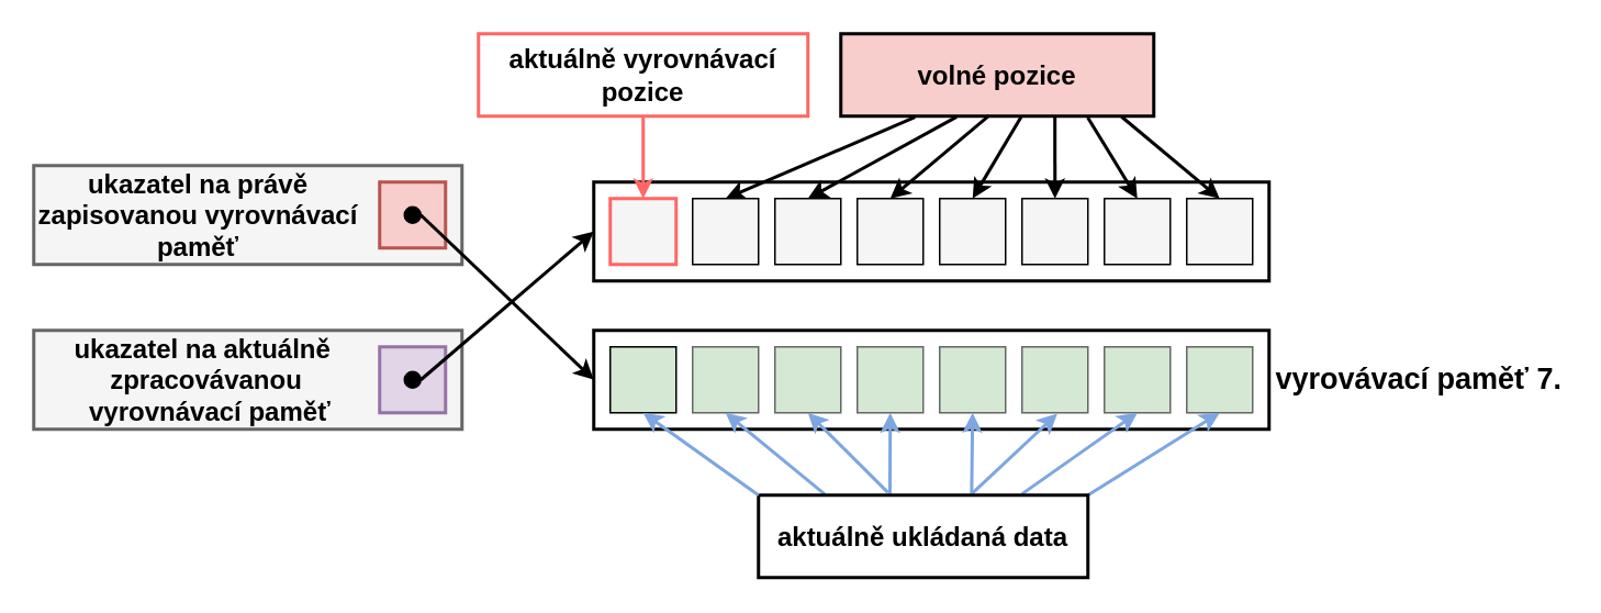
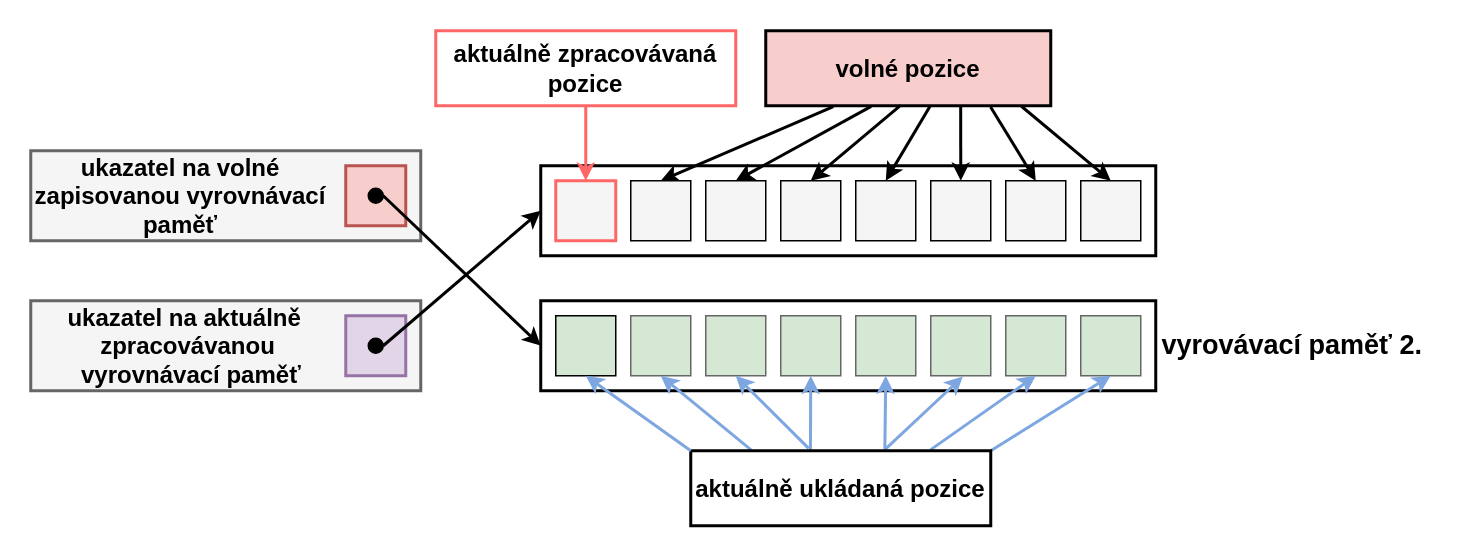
  <mxCell id="0" />
  <mxCell id="1" parent="0" />
  <mxCell id="2" value="" style="rounded=0;whiteSpace=wrap;html=1;strokeWidth=2;" parent="1" vertex="1"><mxGeometry x="360" y="200" width="410" height="60" as="geometry" /></mxCell>
  <mxCell id="3" value="" style="rounded=0;whiteSpace=wrap;html=1;fillColor=#D5E8D4;strokeColor=#666666;fontColor=#333333;" parent="1" vertex="1"><mxGeometry x="570" y="210" width="40" height="40" as="geometry" /></mxCell>
  <mxCell id="4" value="" style="rounded=0;whiteSpace=wrap;html=1;strokeWidth=2;" parent="1" vertex="1"><mxGeometry x="360" y="110" width="410" height="60" as="geometry" /></mxCell>
  <mxCell id="5" value="" style="rounded=0;whiteSpace=wrap;html=1;fillColor=#F5F5F5;strokeColor=#000000;" parent="1" vertex="1"><mxGeometry x="720" y="120" width="40" height="40" as="geometry" /></mxCell>
  <mxCell id="6" value="" style="rounded=0;whiteSpace=wrap;html=1;fillColor=#F5F5F5;strokeColor=#000000;" parent="1" vertex="1"><mxGeometry x="620" y="120" width="40" height="40" as="geometry" /></mxCell>
  <mxCell id="7" value="" style="rounded=0;whiteSpace=wrap;html=1;fillColor=#F5F5F5;strokeColor=#000000;" parent="1" vertex="1"><mxGeometry x="670" y="120" width="40" height="40" as="geometry" /></mxCell>
  <mxCell id="8" value="" style="rounded=0;whiteSpace=wrap;html=1;fillColor=#F5F5F5;strokeColor=#000000;" parent="1" vertex="1"><mxGeometry x="520" y="120" width="40" height="40" as="geometry" /></mxCell>
  <mxCell id="9" value="" style="rounded=0;whiteSpace=wrap;html=1;fillColor=#F5F5F5;strokeColor=#000000;" parent="1" vertex="1"><mxGeometry x="570" y="120" width="40" height="40" as="geometry" /></mxCell>
  <mxCell id="10" value="" style="endArrow=classic;html=1;rounded=0;entryX=0.5;entryY=0;entryDx=0;entryDy=0;fillColor=#f8cecc;strokeColor=#FF6666;exitX=0.5;exitY=1;exitDx=0;exitDy=0;strokeWidth=2;" parent="1" source="42" target="43" edge="1"><mxGeometry width="50" height="50" relative="1" as="geometry"><mxPoint x="190" y="0" as="sourcePoint" /><mxPoint x="270" y="60" as="targetPoint" /></mxGeometry></mxCell>
  <mxCell id="11" value="" style="endArrow=classic;html=1;rounded=0;entryX=0.5;entryY=0;entryDx=0;entryDy=0;fillColor=#dae8fc;strokeColor=#000000;exitX=0.237;exitY=1.012;exitDx=0;exitDy=0;exitPerimeter=0;strokeWidth=2;" parent="1" source="16" target="45" edge="1"><mxGeometry width="50" height="50" relative="1" as="geometry"><mxPoint x="500" y="60" as="sourcePoint" /><mxPoint x="530" y="170" as="targetPoint" /></mxGeometry></mxCell>
  <mxCell id="12" value="" style="endArrow=classic;html=1;rounded=0;exitX=0.578;exitY=0.997;exitDx=0;exitDy=0;entryX=0.5;entryY=0;entryDx=0;entryDy=0;fillColor=#fff2cc;strokeColor=#000000;exitPerimeter=0;strokeWidth=2;" parent="1" source="16" target="9" edge="1"><mxGeometry width="50" height="50" relative="1" as="geometry"><mxPoint x="620" y="60" as="sourcePoint" /><mxPoint x="660" y="170" as="targetPoint" /></mxGeometry></mxCell>
  <mxCell id="13" value="" style="endArrow=classic;html=1;rounded=0;exitX=0.684;exitY=1;exitDx=0;exitDy=0;entryX=0.5;entryY=0;entryDx=0;entryDy=0;fillColor=#fff2cc;strokeColor=#000000;exitPerimeter=0;strokeWidth=2;" parent="1" source="16" target="6" edge="1"><mxGeometry width="50" height="50" relative="1" as="geometry"><mxPoint x="641.42" y="61.38" as="sourcePoint" /><mxPoint x="660" y="170" as="targetPoint" /></mxGeometry></mxCell>
  <mxCell id="14" value="" style="endArrow=classic;html=1;rounded=0;exitX=0.789;exitY=1.016;exitDx=0;exitDy=0;entryX=0.5;entryY=0;entryDx=0;entryDy=0;fillColor=#fff2cc;strokeColor=#000000;exitPerimeter=0;strokeWidth=2;" parent="1" source="16" target="7" edge="1"><mxGeometry width="50" height="50" relative="1" as="geometry"><mxPoint x="665" y="60" as="sourcePoint" /><mxPoint x="650" y="130" as="targetPoint" /></mxGeometry></mxCell>
  <mxCell id="15" value="" style="endArrow=classic;html=1;rounded=0;exitX=0.897;exitY=1.007;exitDx=0;exitDy=0;entryX=0.5;entryY=0;entryDx=0;entryDy=0;fillColor=#fff2cc;strokeColor=#000000;exitPerimeter=0;strokeWidth=2;" parent="1" source="16" target="5" edge="1"><mxGeometry width="50" height="50" relative="1" as="geometry"><mxPoint x="710" y="60" as="sourcePoint" /><mxPoint x="700" y="130" as="targetPoint" /></mxGeometry></mxCell>
  <mxCell id="16" value="&lt;b&gt;&lt;font style=&quot;font-size: 16px;&quot;&gt;volné pozice&lt;/font&gt;&lt;/b&gt;" style="rounded=0;whiteSpace=wrap;html=1;strokeColor=#000000;strokeWidth=2;fillColor=#f8cecc;" parent="1" vertex="1"><mxGeometry x="510" y="20" width="190" height="50" as="geometry" /></mxCell>
  <mxCell id="17" value="" style="rounded=0;whiteSpace=wrap;html=1;fillColor=#f5f5f5;fontColor=#333333;strokeColor=#666666;strokeWidth=2;" parent="1" vertex="1"><mxGeometry x="20" y="200" width="260" height="60" as="geometry" /></mxCell>
  <mxCell id="18" value="&lt;b&gt;&lt;font style=&quot;font-size: 16px;&quot;&gt;ukazatel na aktuálně&amp;nbsp;&lt;/font&gt;&lt;/b&gt;&lt;div&gt;&lt;b&gt;&lt;font style=&quot;font-size: 16px;&quot;&gt;zpracovávanou&lt;/font&gt;&lt;/b&gt;&lt;div&gt;&lt;b&gt;&lt;font style=&quot;font-size: 16px;&quot;&gt;&amp;nbsp;vyrovnávací paměť&lt;/font&gt;&lt;/b&gt;&lt;/div&gt;&lt;/div&gt;" style="text;html=1;align=center;verticalAlign=middle;whiteSpace=wrap;rounded=0;" parent="1" vertex="1"><mxGeometry x="20" y="200" width="210" height="60" as="geometry" /></mxCell>
  <mxCell id="19" value="" style="rounded=0;whiteSpace=wrap;html=1;fillColor=#e1d5e7;strokeColor=#9673a6;strokeWidth=2;" parent="1" vertex="1"><mxGeometry x="230" y="210" width="40" height="40" as="geometry" /></mxCell>
  <mxCell id="20" value="" style="endArrow=classic;html=1;rounded=0;exitX=1;exitY=0.5;exitDx=0;exitDy=0;entryX=0;entryY=0.5;entryDx=0;entryDy=0;strokeWidth=2;" parent="1" source="21" target="4" edge="1"><mxGeometry width="50" height="50" relative="1" as="geometry"><mxPoint x="230" y="250" as="sourcePoint" /><mxPoint x="350" y="150" as="targetPoint" /></mxGeometry></mxCell>
  <mxCell id="21" value="" style="ellipse;whiteSpace=wrap;html=1;aspect=fixed;fillColor=#000000;" parent="1" vertex="1"><mxGeometry x="245" y="225" width="10" height="10" as="geometry" /></mxCell>
  <mxCell id="22" value="" style="rounded=0;whiteSpace=wrap;html=1;fillColor=#f5f5f5;fontColor=#333333;strokeColor=#666666;strokeWidth=2;" parent="1" vertex="1"><mxGeometry x="20" y="100" width="260" height="60" as="geometry" /></mxCell>
- <mxCell id="23" value="&lt;b style=&quot;font-size: 16px;&quot;&gt;ukazatel na právě zapisovanou&amp;nbsp;vyrovnávací paměť&lt;/b&gt;" style="text;html=1;align=center;verticalAlign=middle;whiteSpace=wrap;rounded=0;" parent="1" vertex="1"><mxGeometry x="20" y="100" width="200" height="60" as="geometry" /></mxCell>
+ <mxCell id="23" value="&lt;b style=&quot;font-size: 16px;&quot;&gt;ukazatel na volné zapisovanou&amp;nbsp;vyrovnávací paměť&lt;/b&gt;" style="text;html=1;align=center;verticalAlign=middle;whiteSpace=wrap;rounded=0;" parent="1" vertex="1"><mxGeometry x="20" y="100" width="200" height="60" as="geometry" /></mxCell>
  <mxCell id="24" value="" style="rounded=0;whiteSpace=wrap;html=1;fillColor=#f8cecc;strokeColor=#b85450;strokeWidth=2;" parent="1" vertex="1"><mxGeometry x="230" y="110" width="40" height="40" as="geometry" /></mxCell>
  <mxCell id="25" value="" style="ellipse;whiteSpace=wrap;html=1;aspect=fixed;fillColor=#000000;" parent="1" vertex="1"><mxGeometry x="245" y="125" width="10" height="10" as="geometry" /></mxCell>
  <mxCell id="26" value="" style="endArrow=classic;html=1;rounded=0;exitX=1;exitY=0.5;exitDx=0;exitDy=0;entryX=0;entryY=0.5;entryDx=0;entryDy=0;strokeWidth=2;" parent="1" source="25" target="2" edge="1"><mxGeometry width="50" height="50" relative="1" as="geometry"><mxPoint x="130" y="160" as="sourcePoint" /><mxPoint x="320" y="120" as="targetPoint" /></mxGeometry></mxCell>
  <mxCell id="27" value="" style="rounded=0;whiteSpace=wrap;html=1;fillColor=#D5E8D4;strokeColor=#666666;fontColor=#333333;" parent="1" vertex="1"><mxGeometry x="620" y="210" width="40" height="40" as="geometry" /></mxCell>
  <mxCell id="28" value="" style="rounded=0;whiteSpace=wrap;html=1;fillColor=#D5E8D4;strokeColor=#666666;fontColor=#333333;" parent="1" vertex="1"><mxGeometry x="670" y="210" width="40" height="40" as="geometry" /></mxCell>
  <mxCell id="29" value="" style="rounded=0;whiteSpace=wrap;html=1;fillColor=#D5E8D4;strokeColor=#666666;fontColor=#333333;" parent="1" vertex="1"><mxGeometry x="720" y="210" width="40" height="40" as="geometry" /></mxCell>
  <mxCell id="30" value="" style="endArrow=classic;html=1;rounded=0;entryX=0.536;entryY=1.013;entryDx=0;entryDy=0;entryPerimeter=0;exitX=0.647;exitY=-0.014;exitDx=0;exitDy=0;strokeWidth=2;exitPerimeter=0;strokeColor=#7EA6E0;" parent="1" source="50" target="27" edge="1"><mxGeometry width="50" height="50" relative="1" as="geometry"><mxPoint x="632.5" y="300" as="sourcePoint" /><mxPoint x="650" y="290" as="targetPoint" /></mxGeometry></mxCell>
  <mxCell id="31" value="" style="endArrow=classic;html=1;rounded=0;entryX=0.5;entryY=1;entryDx=0;entryDy=0;exitX=0.8;exitY=-0.015;exitDx=0;exitDy=0;exitPerimeter=0;strokeWidth=2;strokeColor=#7EA6E0;" parent="1" source="50" target="28" edge="1"><mxGeometry width="50" height="50" relative="1" as="geometry"><mxPoint x="654.92" y="299.65" as="sourcePoint" /><mxPoint x="651" y="261" as="targetPoint" /></mxGeometry></mxCell>
  <mxCell id="32" value="" style="endArrow=classic;html=1;rounded=0;exitX=1;exitY=0;exitDx=0;exitDy=0;entryX=0.5;entryY=1;entryDx=0;entryDy=0;strokeWidth=2;strokeColor=#7EA6E0;" parent="1" source="50" target="29" edge="1"><mxGeometry width="50" height="50" relative="1" as="geometry"><mxPoint x="665.37" y="300" as="sourcePoint" /><mxPoint x="750" y="270" as="targetPoint" /></mxGeometry></mxCell>
  <mxCell id="33" value="" style="rounded=0;whiteSpace=wrap;html=1;fillColor=#D5E8D4;strokeColor=#000000;fontColor=#333333;strokeWidth=1;" parent="1" vertex="1"><mxGeometry x="370" y="210" width="40" height="40" as="geometry" /></mxCell>
  <mxCell id="34" value="" style="rounded=0;whiteSpace=wrap;html=1;fillColor=#D5E8D4;strokeColor=#666666;fontColor=#333333;" parent="1" vertex="1"><mxGeometry x="520" y="210" width="40" height="40" as="geometry" /></mxCell>
  <mxCell id="35" value="" style="rounded=0;whiteSpace=wrap;html=1;fillColor=#D5E8D4;strokeColor=#666666;fontColor=#333333;" parent="1" vertex="1"><mxGeometry x="470" y="210" width="40" height="40" as="geometry" /></mxCell>
  <mxCell id="36" value="" style="rounded=0;whiteSpace=wrap;html=1;fillColor=#D5E8D4;strokeColor=#666666;fontColor=#333333;" parent="1" vertex="1"><mxGeometry x="420" y="210" width="40" height="40" as="geometry" /></mxCell>
  <mxCell id="37" value="" style="endArrow=classic;html=1;rounded=0;entryX=0.5;entryY=1;entryDx=0;entryDy=0;exitX=0.202;exitY=-0.009;exitDx=0;exitDy=0;exitPerimeter=0;strokeWidth=2;strokeColor=#7EA6E0;" parent="1" source="50" target="36" edge="1"><mxGeometry width="50" height="50" relative="1" as="geometry"><mxPoint x="508.43" y="299.9" as="sourcePoint" /><mxPoint x="491.5" y="240" as="targetPoint" /></mxGeometry></mxCell>
  <mxCell id="38" value="" style="endArrow=classic;html=1;rounded=0;entryX=0.5;entryY=1;entryDx=0;entryDy=0;exitX=0.393;exitY=-0.032;exitDx=0;exitDy=0;exitPerimeter=0;strokeWidth=2;strokeColor=#7EA6E0;" parent="1" source="49" target="35" edge="1"><mxGeometry width="50" height="50" relative="1" as="geometry"><mxPoint x="523.82" y="299.85" as="sourcePoint" /><mxPoint x="570" y="260" as="targetPoint" /></mxGeometry></mxCell>
  <mxCell id="39" value="" style="endArrow=classic;html=1;rounded=0;entryX=0.5;entryY=1;entryDx=0;entryDy=0;exitX=0.399;exitY=-0.014;exitDx=0;exitDy=0;exitPerimeter=0;strokeWidth=2;strokeColor=#7EA6E0;" parent="1" source="50" target="34" edge="1"><mxGeometry width="50" height="50" relative="1" as="geometry"><mxPoint x="544.53" y="299.65" as="sourcePoint" /><mxPoint x="570" y="260" as="targetPoint" /></mxGeometry></mxCell>
  <mxCell id="40" value="" style="endArrow=classic;html=1;rounded=0;entryX=0.5;entryY=1;entryDx=0;entryDy=0;exitX=0.647;exitY=-0.02;exitDx=0;exitDy=0;strokeWidth=2;exitPerimeter=0;strokeColor=#7EA6E0;" parent="1" source="50" target="3" edge="1"><mxGeometry width="50" height="50" relative="1" as="geometry"><mxPoint x="585" y="300" as="sourcePoint" /><mxPoint x="591.5" y="250" as="targetPoint" /></mxGeometry></mxCell>
  <mxCell id="41" value="" style="rounded=0;whiteSpace=wrap;html=1;strokeColor=#FF6666;strokeWidth=2;" parent="1" vertex="1"><mxGeometry x="290" y="20" width="200" height="50" as="geometry" /></mxCell>
- <mxCell id="42" value="&lt;b&gt;&lt;font style=&quot;font-size: 16px;&quot;&gt;aktuálně vyrovnávací&lt;/font&gt;&lt;/b&gt;&lt;div&gt;&lt;b&gt;&lt;font style=&quot;font-size: 16px;&quot;&gt;pozice&lt;/font&gt;&lt;/b&gt;&lt;/div&gt;" style="text;html=1;align=center;verticalAlign=middle;whiteSpace=wrap;rounded=0;" parent="1" vertex="1"><mxGeometry x="290" y="20" width="200" height="50" as="geometry" /></mxCell>
+ <mxCell id="42" value="&lt;b&gt;&lt;font style=&quot;font-size: 16px;&quot;&gt;aktuálně zpracovávaná&lt;/font&gt;&lt;/b&gt;&lt;div&gt;&lt;b&gt;&lt;font style=&quot;font-size: 16px;&quot;&gt;pozice&lt;/font&gt;&lt;/b&gt;&lt;/div&gt;" style="text;html=1;align=center;verticalAlign=middle;whiteSpace=wrap;rounded=0;" parent="1" vertex="1"><mxGeometry x="290" y="20" width="200" height="50" as="geometry" /></mxCell>
  <mxCell id="43" value="" style="rounded=0;whiteSpace=wrap;html=1;fillColor=#F5F5F5;strokeColor=#FF6666;strokeWidth=2;" parent="1" vertex="1"><mxGeometry x="370" y="120" width="40" height="40" as="geometry" /></mxCell>
  <mxCell id="44" value="" style="rounded=0;whiteSpace=wrap;html=1;fillColor=#F5F5F5;strokeColor=#000000;" parent="1" vertex="1"><mxGeometry x="470" y="120" width="40" height="40" as="geometry" /></mxCell>
  <mxCell id="45" value="" style="rounded=0;whiteSpace=wrap;html=1;fillColor=#F5F5F5;strokeColor=#000000;" parent="1" vertex="1"><mxGeometry x="420" y="120" width="40" height="40" as="geometry" /></mxCell>
  <mxCell id="46" value="" style="endArrow=classic;html=1;rounded=0;exitX=0.473;exitY=0.995;exitDx=0;exitDy=0;entryX=0.5;entryY=0;entryDx=0;entryDy=0;fillColor=#fff2cc;strokeColor=#000000;exitPerimeter=0;strokeWidth=2;" parent="1" source="16" target="8" edge="1"><mxGeometry width="50" height="50" relative="1" as="geometry"><mxPoint x="600" y="70" as="sourcePoint" /><mxPoint x="570" y="120" as="targetPoint" /></mxGeometry></mxCell>
  <mxCell id="47" value="" style="endArrow=classic;html=1;rounded=0;exitX=0.37;exitY=1.009;exitDx=0;exitDy=0;fillColor=#fff2cc;strokeColor=#000000;exitPerimeter=0;entryX=0.5;entryY=0;entryDx=0;entryDy=0;strokeWidth=2;" parent="1" source="16" target="44" edge="1"><mxGeometry width="50" height="50" relative="1" as="geometry"><mxPoint x="550" y="70" as="sourcePoint" /><mxPoint x="490" y="120" as="targetPoint" /></mxGeometry></mxCell>
- <mxCell id="48" value="&lt;font style=&quot;font-size: 18px;&quot;&gt;&lt;b style=&quot;&quot;&gt;vyrovávací paměť 7.&lt;/b&gt;&lt;/font&gt;" style="text;html=1;align=right;verticalAlign=middle;whiteSpace=wrap;rounded=0;" parent="1" vertex="1"><mxGeometry x="770" y="200" width="180" height="60" as="geometry" /></mxCell>
+ <mxCell id="48" value="&lt;font style=&quot;font-size: 18px;&quot;&gt;&lt;b style=&quot;&quot;&gt;vyrovávací paměť 2.&lt;/b&gt;&lt;/font&gt;" style="text;html=1;align=right;verticalAlign=middle;whiteSpace=wrap;rounded=0;" parent="1" vertex="1"><mxGeometry x="770" y="200" width="180" height="60" as="geometry" /></mxCell>
  <mxCell id="49" value="" style="rounded=0;whiteSpace=wrap;html=1;strokeWidth=2;" parent="1" vertex="1"><mxGeometry x="460" y="300" width="200" height="50" as="geometry" /></mxCell>
- <mxCell id="50" value="&lt;font style=&quot;font-size: 16px;&quot;&gt;&lt;b style=&quot;font-size: 12px;&quot;&gt;&lt;font style=&quot;font-size: 16px;&quot;&gt;aktuálně&lt;/font&gt;&lt;/b&gt;&lt;b&gt;&amp;nbsp;ukládaná data&lt;/b&gt;&lt;/font&gt;" style="text;html=1;align=center;verticalAlign=middle;whiteSpace=wrap;rounded=0;strokeWidth=2;" parent="1" vertex="1"><mxGeometry x="460" y="300" width="200" height="50" as="geometry" /></mxCell>
+ <mxCell id="50" value="&lt;font style=&quot;font-size: 16px;&quot;&gt;&lt;b style=&quot;font-size: 12px;&quot;&gt;&lt;font style=&quot;font-size: 16px;&quot;&gt;aktuálně&lt;/font&gt;&lt;/b&gt;&lt;b&gt;&amp;nbsp;ukládaná pozice&lt;/b&gt;&lt;/font&gt;" style="text;html=1;align=center;verticalAlign=middle;whiteSpace=wrap;rounded=0;strokeWidth=2;" parent="1" vertex="1"><mxGeometry x="460" y="300" width="200" height="50" as="geometry" /></mxCell>
  <mxCell id="51" value="" style="endArrow=classic;html=1;rounded=0;entryX=0.5;entryY=1;entryDx=0;entryDy=0;exitX=0;exitY=0;exitDx=0;exitDy=0;strokeWidth=2;strokeColor=#7EA6E0;" parent="1" source="50" target="33" edge="1"><mxGeometry width="50" height="50" relative="1" as="geometry"><mxPoint x="518.43" y="309.9" as="sourcePoint" /><mxPoint x="450" y="260" as="targetPoint" /></mxGeometry></mxCell>
